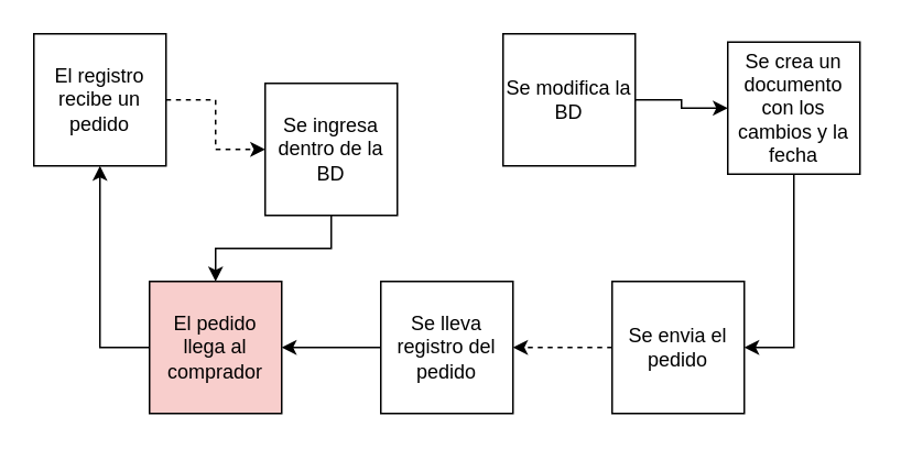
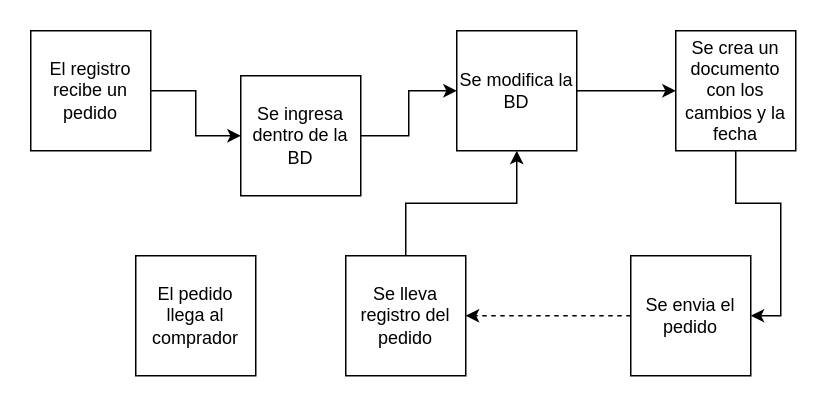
  <mxCell id="0" />
  <mxCell id="1" parent="0" />
- <mxCell id="2" value="" style="edgeStyle=orthogonalEdgeStyle;rounded=0;orthogonalLoop=1;jettySize=auto;html=1;dashed=1;" edge="1" parent="1" source="3" target="5"><mxGeometry relative="1" as="geometry" /></mxCell>
+ <mxCell id="2" value="" style="edgeStyle=orthogonalEdgeStyle;rounded=0;orthogonalLoop=1;jettySize=auto;html=1;" edge="1" parent="1" source="3" target="5"><mxGeometry relative="1" as="geometry" /></mxCell>
  <mxCell id="3" value="El registro recibe un pedido" style="whiteSpace=wrap;html=1;aspect=fixed;" vertex="1" parent="1"><mxGeometry x="20" y="20" width="80" height="80" as="geometry" /></mxCell>
- <mxCell id="4" value="" style="edgeStyle=orthogonalEdgeStyle;rounded=0;orthogonalLoop=1;jettySize=auto;html=1;" edge="1" parent="1" source="5" target="15"><mxGeometry relative="1" as="geometry" /></mxCell>
+ <mxCell id="4" value="" style="edgeStyle=orthogonalEdgeStyle;rounded=0;orthogonalLoop=1;jettySize=auto;html=1;" edge="1" parent="1" source="5" target="7"><mxGeometry relative="1" as="geometry" /></mxCell>
  <mxCell id="5" value="Se ingresa dentro de la BD" style="whiteSpace=wrap;html=1;aspect=fixed;" vertex="1" parent="1"><mxGeometry x="160" y="50" width="80" height="80" as="geometry" /></mxCell>
  <mxCell id="6" value="" style="edgeStyle=orthogonalEdgeStyle;rounded=0;orthogonalLoop=1;jettySize=auto;html=1;" edge="1" parent="1" source="7" target="9"><mxGeometry relative="1" as="geometry" /></mxCell>
  <mxCell id="7" value="Se modifica la BD" style="whiteSpace=wrap;html=1;aspect=fixed;" vertex="1" parent="1"><mxGeometry x="304" y="20" width="80" height="80" as="geometry" /></mxCell>
  <mxCell id="8" style="edgeStyle=orthogonalEdgeStyle;rounded=0;orthogonalLoop=1;jettySize=auto;html=1;entryX=1;entryY=0.5;entryDx=0;entryDy=0;" edge="1" parent="1" source="9" target="11"><mxGeometry relative="1" as="geometry" /></mxCell>
- <mxCell id="9" value="Se crea un documento con los cambios y la fecha" style="whiteSpace=wrap;html=1;aspect=fixed;" vertex="1" parent="1"><mxGeometry x="440" y="25" width="80" height="80" as="geometry" /></mxCell>
+ <mxCell id="9" value="Se crea un documento con los cambios y la fecha" style="whiteSpace=wrap;html=1;aspect=fixed;" vertex="1" parent="1"><mxGeometry x="450" y="20" width="80" height="80" as="geometry" /></mxCell>
  <mxCell id="10" value="" style="edgeStyle=orthogonalEdgeStyle;rounded=0;orthogonalLoop=1;jettySize=auto;html=1;dashed=1;" edge="1" parent="1" source="11" target="13"><mxGeometry relative="1" as="geometry" /></mxCell>
- <mxCell id="11" value="Se envia el pedido" style="whiteSpace=wrap;html=1;aspect=fixed;" vertex="1" parent="1"><mxGeometry x="370" y="170" width="80" height="80" as="geometry" /></mxCell>
- <mxCell id="12" value="" style="edgeStyle=orthogonalEdgeStyle;rounded=0;orthogonalLoop=1;jettySize=auto;html=1;" edge="1" parent="1" source="13" target="15"><mxGeometry relative="1" as="geometry" /></mxCell>
+ <mxCell id="11" value="Se envia el pedido" style="whiteSpace=wrap;html=1;aspect=fixed;" vertex="1" parent="1"><mxGeometry x="420" y="170" width="80" height="80" as="geometry" /></mxCell>
+ <mxCell id="12" value="" style="edgeStyle=orthogonalEdgeStyle;rounded=0;orthogonalLoop=1;jettySize=auto;html=1;" edge="1" parent="1" source="13" target="7"><mxGeometry relative="1" as="geometry" /></mxCell>
  <mxCell id="13" value="Se lleva registro del pedido" style="whiteSpace=wrap;html=1;aspect=fixed;" vertex="1" parent="1"><mxGeometry x="230" y="170" width="80" height="80" as="geometry" /></mxCell>
- <mxCell id="14" style="edgeStyle=orthogonalEdgeStyle;rounded=0;orthogonalLoop=1;jettySize=auto;html=1;entryX=0.5;entryY=1;entryDx=0;entryDy=0;" edge="1" parent="1" source="15" target="3"><mxGeometry relative="1" as="geometry"><Array as="points"><mxPoint x="60" y="210" /></Array></mxGeometry></mxCell>
- <mxCell id="15" value="El pedido llega al comprador" style="whiteSpace=wrap;html=1;aspect=fixed;fillColor=#f8cecc;" vertex="1" parent="1"><mxGeometry x="90" y="170" width="80" height="80" as="geometry" /></mxCell>
+ <mxCell id="15" value="El pedido llega al comprador" style="whiteSpace=wrap;html=1;aspect=fixed;" vertex="1" parent="1"><mxGeometry x="90" y="170" width="80" height="80" as="geometry" /></mxCell>
